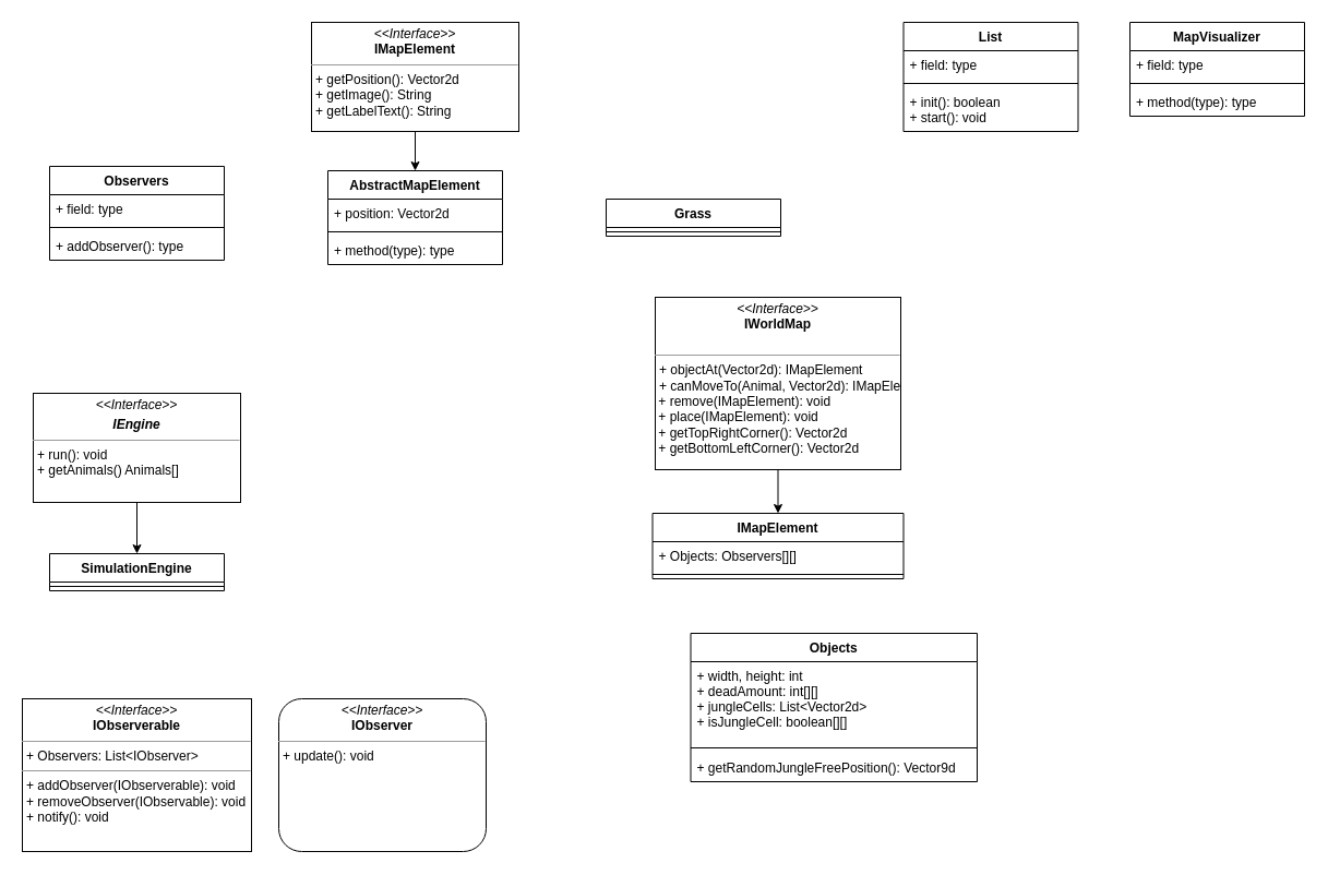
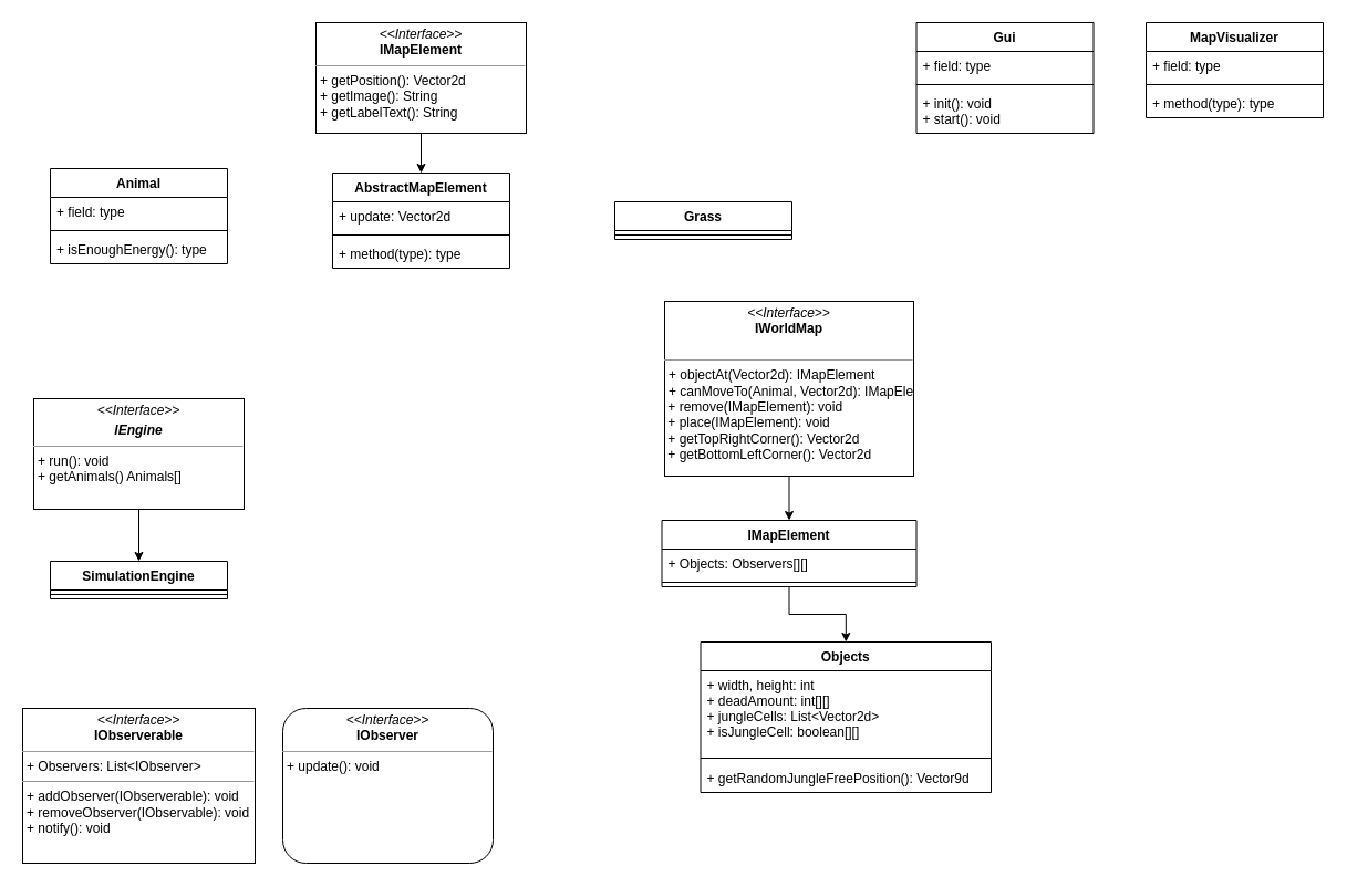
  <mxCell id="0" />
  <mxCell id="1" parent="0" />
- <mxCell id="2" value="Observers" style="swimlane;fontStyle=1;align=center;verticalAlign=top;childLayout=stackLayout;horizontal=1;startSize=26;horizontalStack=0;resizeParent=1;resizeParentMax=0;resizeLast=0;collapsible=1;marginBottom=0;" vertex="1" parent="1"><mxGeometry x="45" y="152" width="160" height="86" as="geometry" /></mxCell>
+ <mxCell id="2" value="Animal" style="swimlane;fontStyle=1;align=center;verticalAlign=top;childLayout=stackLayout;horizontal=1;startSize=26;horizontalStack=0;resizeParent=1;resizeParentMax=0;resizeLast=0;collapsible=1;marginBottom=0;" vertex="1" parent="1"><mxGeometry x="45" y="152" width="160" height="86" as="geometry" /></mxCell>
  <mxCell id="3" value="+ field: type" style="text;strokeColor=none;fillColor=none;align=left;verticalAlign=top;spacingLeft=4;spacingRight=4;overflow=hidden;rotatable=0;points=[[0,0.5],[1,0.5]];portConstraint=eastwest;" vertex="1" parent="2"><mxGeometry y="26" width="160" height="26" as="geometry" /></mxCell>
  <mxCell id="4" value="" style="line;strokeWidth=1;fillColor=none;align=left;verticalAlign=middle;spacingTop=-1;spacingLeft=3;spacingRight=3;rotatable=0;labelPosition=right;points=[];portConstraint=eastwest;strokeColor=inherit;" vertex="1" parent="2"><mxGeometry y="52" width="160" height="8" as="geometry" /></mxCell>
- <mxCell id="5" value="+ addObserver(): type" style="text;strokeColor=none;fillColor=none;align=left;verticalAlign=top;spacingLeft=4;spacingRight=4;overflow=hidden;rotatable=0;points=[[0,0.5],[1,0.5]];portConstraint=eastwest;" vertex="1" parent="2"><mxGeometry y="60" width="160" height="26" as="geometry" /></mxCell>
+ <mxCell id="5" value="+ isEnoughEnergy(): type" style="text;strokeColor=none;fillColor=none;align=left;verticalAlign=top;spacingLeft=4;spacingRight=4;overflow=hidden;rotatable=0;points=[[0,0.5],[1,0.5]];portConstraint=eastwest;" vertex="1" parent="2"><mxGeometry y="60" width="160" height="26" as="geometry" /></mxCell>
  <mxCell id="6" value="Grass" style="swimlane;fontStyle=1;align=center;verticalAlign=top;childLayout=stackLayout;horizontal=1;startSize=26;horizontalStack=0;resizeParent=1;resizeParentMax=0;resizeLast=0;collapsible=1;marginBottom=0;" vertex="1" parent="1"><mxGeometry x="555" y="182" width="160" height="34" as="geometry" /></mxCell>
  <mxCell id="7" value="" style="line;strokeWidth=1;fillColor=none;align=left;verticalAlign=middle;spacingTop=-1;spacingLeft=3;spacingRight=3;rotatable=0;labelPosition=right;points=[];portConstraint=eastwest;strokeColor=inherit;" vertex="1" parent="6"><mxGeometry y="26" width="160" height="8" as="geometry" /></mxCell>
  <mxCell id="8" value="Objects" style="swimlane;fontStyle=1;align=center;verticalAlign=top;childLayout=stackLayout;horizontal=1;startSize=26;horizontalStack=0;resizeParent=1;resizeParentMax=0;resizeLast=0;collapsible=1;marginBottom=0;" vertex="1" parent="1"><mxGeometry x="632.5" y="580" width="262.5" height="136" as="geometry" /></mxCell>
  <mxCell id="9" value="+ width, height: int&#10;+ deadAmount: int[][]&#10;+ jungleCells: List&lt;Vector2d&gt;&#10;+ isJungleCell: boolean[][]" style="text;strokeColor=none;fillColor=none;align=left;verticalAlign=top;spacingLeft=4;spacingRight=4;overflow=hidden;rotatable=0;points=[[0,0.5],[1,0.5]];portConstraint=eastwest;" vertex="1" parent="8"><mxGeometry y="26" width="262.5" height="74" as="geometry" /></mxCell>
  <mxCell id="10" value="" style="line;strokeWidth=1;fillColor=none;align=left;verticalAlign=middle;spacingTop=-1;spacingLeft=3;spacingRight=3;rotatable=0;labelPosition=right;points=[];portConstraint=eastwest;strokeColor=inherit;" vertex="1" parent="8"><mxGeometry y="100" width="262.5" height="10" as="geometry" /></mxCell>
  <mxCell id="11" value="+ getRandomJungleFreePosition(): Vector9d" style="text;strokeColor=none;fillColor=none;align=left;verticalAlign=top;spacingLeft=4;spacingRight=4;overflow=hidden;rotatable=0;points=[[0,0.5],[1,0.5]];portConstraint=eastwest;" vertex="1" parent="8"><mxGeometry y="110" width="262.5" height="26" as="geometry" /></mxCell>
  <mxCell id="12" style="edgeStyle=orthogonalEdgeStyle;rounded=0;orthogonalLoop=1;jettySize=auto;html=1;entryX=0.5;entryY=0;entryDx=0;entryDy=0;" edge="1" parent="1" source="13" target="22"><mxGeometry relative="1" as="geometry" /></mxCell>
  <mxCell id="13" value="&lt;p style=&quot;margin:0px;margin-top:4px;text-align:center;&quot;&gt;&lt;i&gt;&amp;lt;&amp;lt;Interface&amp;gt;&amp;gt;&lt;/i&gt;&lt;/p&gt;&lt;p style=&quot;margin:0px;margin-top:4px;text-align:center;&quot;&gt;&lt;i&gt;&lt;b&gt;IEngine&lt;/b&gt;&lt;/i&gt;&lt;/p&gt;&lt;hr size=&quot;1&quot;&gt;&lt;p style=&quot;margin:0px;margin-left:4px;&quot;&gt;+ run(): void&lt;br&gt;+ getAnimals() Animals[]&lt;/p&gt;" style="verticalAlign=top;align=left;overflow=fill;fontSize=12;fontFamily=Helvetica;html=1;" vertex="1" parent="1"><mxGeometry x="30" y="360" width="190" height="100" as="geometry" /></mxCell>
  <mxCell id="14" style="edgeStyle=orthogonalEdgeStyle;rounded=0;orthogonalLoop=1;jettySize=auto;html=1;entryX=0.5;entryY=0;entryDx=0;entryDy=0;" edge="1" parent="1" source="15" target="19"><mxGeometry relative="1" as="geometry" /></mxCell>
  <mxCell id="15" value="&lt;p style=&quot;margin:0px;margin-top:4px;text-align:center;&quot;&gt;&lt;i&gt;&amp;lt;&amp;lt;Interface&amp;gt;&amp;gt;&lt;/i&gt;&lt;br&gt;&lt;b&gt;IWorldMap&lt;/b&gt;&lt;/p&gt;&lt;br&gt;&lt;hr size=&quot;1&quot;&gt;&lt;p style=&quot;margin:0px;margin-left:4px;&quot;&gt;+ objectAt(Vector2d): IMapElement&lt;br&gt;+ canMoveTo(Animal, Vector2d): IMapElement&lt;/p&gt;&amp;nbsp;+ remove(IMapElement): void&lt;br&gt;&amp;nbsp;+ place(IMapElement): void&lt;br&gt;&amp;nbsp;+ getTopRightCorner(): Vector2d&lt;br&gt;&amp;nbsp;+ getBottomLeftCorner(): Vector2d" style="verticalAlign=top;align=left;overflow=fill;fontSize=12;fontFamily=Helvetica;html=1;" vertex="1" parent="1"><mxGeometry x="600" y="272" width="225" height="158" as="geometry" /></mxCell>
  <mxCell id="16" style="edgeStyle=orthogonalEdgeStyle;rounded=0;orthogonalLoop=1;jettySize=auto;html=1;entryX=0.5;entryY=0;entryDx=0;entryDy=0;" edge="1" parent="1" source="17" target="24"><mxGeometry relative="1" as="geometry" /></mxCell>
  <mxCell id="17" value="&lt;p style=&quot;margin:0px;margin-top:4px;text-align:center;&quot;&gt;&lt;i&gt;&amp;lt;&amp;lt;Interface&amp;gt;&amp;gt;&lt;/i&gt;&lt;br&gt;&lt;b&gt;IMapElement&lt;/b&gt;&lt;/p&gt;&lt;hr size=&quot;1&quot;&gt;&lt;p style=&quot;margin:0px;margin-left:4px;&quot;&gt;+ getPosition(): Vector2d&lt;br&gt;+ getImage(): String&lt;/p&gt;&lt;p style=&quot;margin:0px;margin-left:4px;&quot;&gt;+ getLabelText(): String&lt;/p&gt;" style="verticalAlign=top;align=left;overflow=fill;fontSize=12;fontFamily=Helvetica;html=1;" vertex="1" parent="1"><mxGeometry x="285" y="20" width="190" height="100" as="geometry" /></mxCell>
+ <mxCell id="18" style="edgeStyle=orthogonalEdgeStyle;rounded=0;orthogonalLoop=1;jettySize=auto;html=1;" edge="1" parent="1" source="19" target="8"><mxGeometry relative="1" as="geometry" /></mxCell>
  <mxCell id="19" value="IMapElement" style="swimlane;fontStyle=1;align=center;verticalAlign=top;childLayout=stackLayout;horizontal=1;startSize=26;horizontalStack=0;resizeParent=1;resizeParentMax=0;resizeLast=0;collapsible=1;marginBottom=0;" vertex="1" parent="1"><mxGeometry x="597.5" y="470" width="230" height="60" as="geometry" /></mxCell>
  <mxCell id="20" value="+ Objects: Observers[][]" style="text;strokeColor=none;fillColor=none;align=left;verticalAlign=top;spacingLeft=4;spacingRight=4;overflow=hidden;rotatable=0;points=[[0,0.5],[1,0.5]];portConstraint=eastwest;" vertex="1" parent="19"><mxGeometry y="26" width="230" height="26" as="geometry" /></mxCell>
  <mxCell id="21" value="" style="line;strokeWidth=1;fillColor=none;align=left;verticalAlign=middle;spacingTop=-1;spacingLeft=3;spacingRight=3;rotatable=0;labelPosition=right;points=[];portConstraint=eastwest;strokeColor=inherit;" vertex="1" parent="19"><mxGeometry y="52" width="230" height="8" as="geometry" /></mxCell>
  <mxCell id="22" value="SimulationEngine" style="swimlane;fontStyle=1;align=center;verticalAlign=top;childLayout=stackLayout;horizontal=1;startSize=26;horizontalStack=0;resizeParent=1;resizeParentMax=0;resizeLast=0;collapsible=1;marginBottom=0;" vertex="1" parent="1"><mxGeometry x="45" y="507" width="160" height="34" as="geometry" /></mxCell>
  <mxCell id="23" value="" style="line;strokeWidth=1;fillColor=none;align=left;verticalAlign=middle;spacingTop=-1;spacingLeft=3;spacingRight=3;rotatable=0;labelPosition=right;points=[];portConstraint=eastwest;strokeColor=inherit;" vertex="1" parent="22"><mxGeometry y="26" width="160" height="8" as="geometry" /></mxCell>
  <mxCell id="24" value="AbstractMapElement" style="swimlane;fontStyle=1;align=center;verticalAlign=top;childLayout=stackLayout;horizontal=1;startSize=26;horizontalStack=0;resizeParent=1;resizeParentMax=0;resizeLast=0;collapsible=1;marginBottom=0;" vertex="1" parent="1"><mxGeometry x="300" y="156" width="160" height="86" as="geometry" /></mxCell>
- <mxCell id="25" value="+ position: Vector2d" style="text;strokeColor=none;fillColor=none;align=left;verticalAlign=top;spacingLeft=4;spacingRight=4;overflow=hidden;rotatable=0;points=[[0,0.5],[1,0.5]];portConstraint=eastwest;" vertex="1" parent="24"><mxGeometry y="26" width="160" height="26" as="geometry" /></mxCell>
+ <mxCell id="25" value="+ update: Vector2d" style="text;strokeColor=none;fillColor=none;align=left;verticalAlign=top;spacingLeft=4;spacingRight=4;overflow=hidden;rotatable=0;points=[[0,0.5],[1,0.5]];portConstraint=eastwest;" vertex="1" parent="24"><mxGeometry y="26" width="160" height="26" as="geometry" /></mxCell>
  <mxCell id="26" value="" style="line;strokeWidth=1;fillColor=none;align=left;verticalAlign=middle;spacingTop=-1;spacingLeft=3;spacingRight=3;rotatable=0;labelPosition=right;points=[];portConstraint=eastwest;strokeColor=inherit;" vertex="1" parent="24"><mxGeometry y="52" width="160" height="8" as="geometry" /></mxCell>
  <mxCell id="27" value="+ method(type): type" style="text;strokeColor=none;fillColor=none;align=left;verticalAlign=top;spacingLeft=4;spacingRight=4;overflow=hidden;rotatable=0;points=[[0,0.5],[1,0.5]];portConstraint=eastwest;" vertex="1" parent="24"><mxGeometry y="60" width="160" height="26" as="geometry" /></mxCell>
  <mxCell id="28" value="&lt;p style=&quot;margin:0px;margin-top:4px;text-align:center;&quot;&gt;&lt;i&gt;&amp;lt;&amp;lt;Interface&amp;gt;&amp;gt;&lt;/i&gt;&lt;br&gt;&lt;b&gt;IObserverable&lt;/b&gt;&lt;/p&gt;&lt;hr size=&quot;1&quot;&gt;&lt;p style=&quot;margin:0px;margin-left:4px;&quot;&gt;+ Observers: List&amp;lt;IObserver&amp;gt;&lt;br&gt;&lt;/p&gt;&lt;hr size=&quot;1&quot;&gt;&lt;p style=&quot;margin:0px;margin-left:4px;&quot;&gt;+ addObserver(IObserverable): void&lt;br&gt;+ removeObserver(IObservable): void&lt;/p&gt;&lt;p style=&quot;margin:0px;margin-left:4px;&quot;&gt;+ notify(): void&lt;/p&gt;" style="verticalAlign=top;align=left;overflow=fill;fontSize=12;fontFamily=Helvetica;html=1;" vertex="1" parent="1"><mxGeometry x="20" y="640" width="210" height="140" as="geometry" /></mxCell>
  <mxCell id="29" value="&lt;p style=&quot;margin:0px;margin-top:4px;text-align:center;&quot;&gt;&lt;i&gt;&amp;lt;&amp;lt;Interface&amp;gt;&amp;gt;&lt;/i&gt;&lt;br&gt;&lt;b&gt;IObserver&lt;/b&gt;&lt;/p&gt;&lt;hr size=&quot;1&quot;&gt;&lt;p style=&quot;margin:0px;margin-left:4px;&quot;&gt;+ update(): void&amp;nbsp;&lt;br&gt;&lt;/p&gt;" style="verticalAlign=top;align=left;overflow=fill;fontSize=12;fontFamily=Helvetica;html=1;rounded=1;" vertex="1" parent="1"><mxGeometry x="255" y="640" width="190" height="140" as="geometry" /></mxCell>
- <mxCell id="30" value="List" style="swimlane;fontStyle=1;align=center;verticalAlign=top;childLayout=stackLayout;horizontal=1;startSize=26;horizontalStack=0;resizeParent=1;resizeParentMax=0;resizeLast=0;collapsible=1;marginBottom=0;" vertex="1" parent="1"><mxGeometry x="827.5" y="20" width="160" height="100" as="geometry" /></mxCell>
+ <mxCell id="30" value="Gui" style="swimlane;fontStyle=1;align=center;verticalAlign=top;childLayout=stackLayout;horizontal=1;startSize=26;horizontalStack=0;resizeParent=1;resizeParentMax=0;resizeLast=0;collapsible=1;marginBottom=0;" vertex="1" parent="1"><mxGeometry x="827.5" y="20" width="160" height="100" as="geometry" /></mxCell>
  <mxCell id="31" value="+ field: type" style="text;strokeColor=none;fillColor=none;align=left;verticalAlign=top;spacingLeft=4;spacingRight=4;overflow=hidden;rotatable=0;points=[[0,0.5],[1,0.5]];portConstraint=eastwest;" vertex="1" parent="30"><mxGeometry y="26" width="160" height="26" as="geometry" /></mxCell>
  <mxCell id="32" value="" style="line;strokeWidth=1;fillColor=none;align=left;verticalAlign=middle;spacingTop=-1;spacingLeft=3;spacingRight=3;rotatable=0;labelPosition=right;points=[];portConstraint=eastwest;strokeColor=inherit;" vertex="1" parent="30"><mxGeometry y="52" width="160" height="8" as="geometry" /></mxCell>
- <mxCell id="33" value="+ init(): boolean&#10;+ start(): void" style="text;strokeColor=none;fillColor=none;align=left;verticalAlign=top;spacingLeft=4;spacingRight=4;overflow=hidden;rotatable=0;points=[[0,0.5],[1,0.5]];portConstraint=eastwest;" vertex="1" parent="30"><mxGeometry y="60" width="160" height="40" as="geometry" /></mxCell>
+ <mxCell id="33" value="+ init(): void&#10;+ start(): void" style="text;strokeColor=none;fillColor=none;align=left;verticalAlign=top;spacingLeft=4;spacingRight=4;overflow=hidden;rotatable=0;points=[[0,0.5],[1,0.5]];portConstraint=eastwest;" vertex="1" parent="30"><mxGeometry y="60" width="160" height="40" as="geometry" /></mxCell>
  <mxCell id="34" value="MapVisualizer" style="swimlane;fontStyle=1;align=center;verticalAlign=top;childLayout=stackLayout;horizontal=1;startSize=26;horizontalStack=0;resizeParent=1;resizeParentMax=0;resizeLast=0;collapsible=1;marginBottom=0;" vertex="1" parent="1"><mxGeometry x="1035" y="20" width="160" height="86" as="geometry" /></mxCell>
  <mxCell id="35" value="+ field: type" style="text;strokeColor=none;fillColor=none;align=left;verticalAlign=top;spacingLeft=4;spacingRight=4;overflow=hidden;rotatable=0;points=[[0,0.5],[1,0.5]];portConstraint=eastwest;" vertex="1" parent="34"><mxGeometry y="26" width="160" height="26" as="geometry" /></mxCell>
  <mxCell id="36" value="" style="line;strokeWidth=1;fillColor=none;align=left;verticalAlign=middle;spacingTop=-1;spacingLeft=3;spacingRight=3;rotatable=0;labelPosition=right;points=[];portConstraint=eastwest;strokeColor=inherit;" vertex="1" parent="34"><mxGeometry y="52" width="160" height="8" as="geometry" /></mxCell>
  <mxCell id="37" value="+ method(type): type" style="text;strokeColor=none;fillColor=none;align=left;verticalAlign=top;spacingLeft=4;spacingRight=4;overflow=hidden;rotatable=0;points=[[0,0.5],[1,0.5]];portConstraint=eastwest;" vertex="1" parent="34"><mxGeometry y="60" width="160" height="26" as="geometry" /></mxCell>
